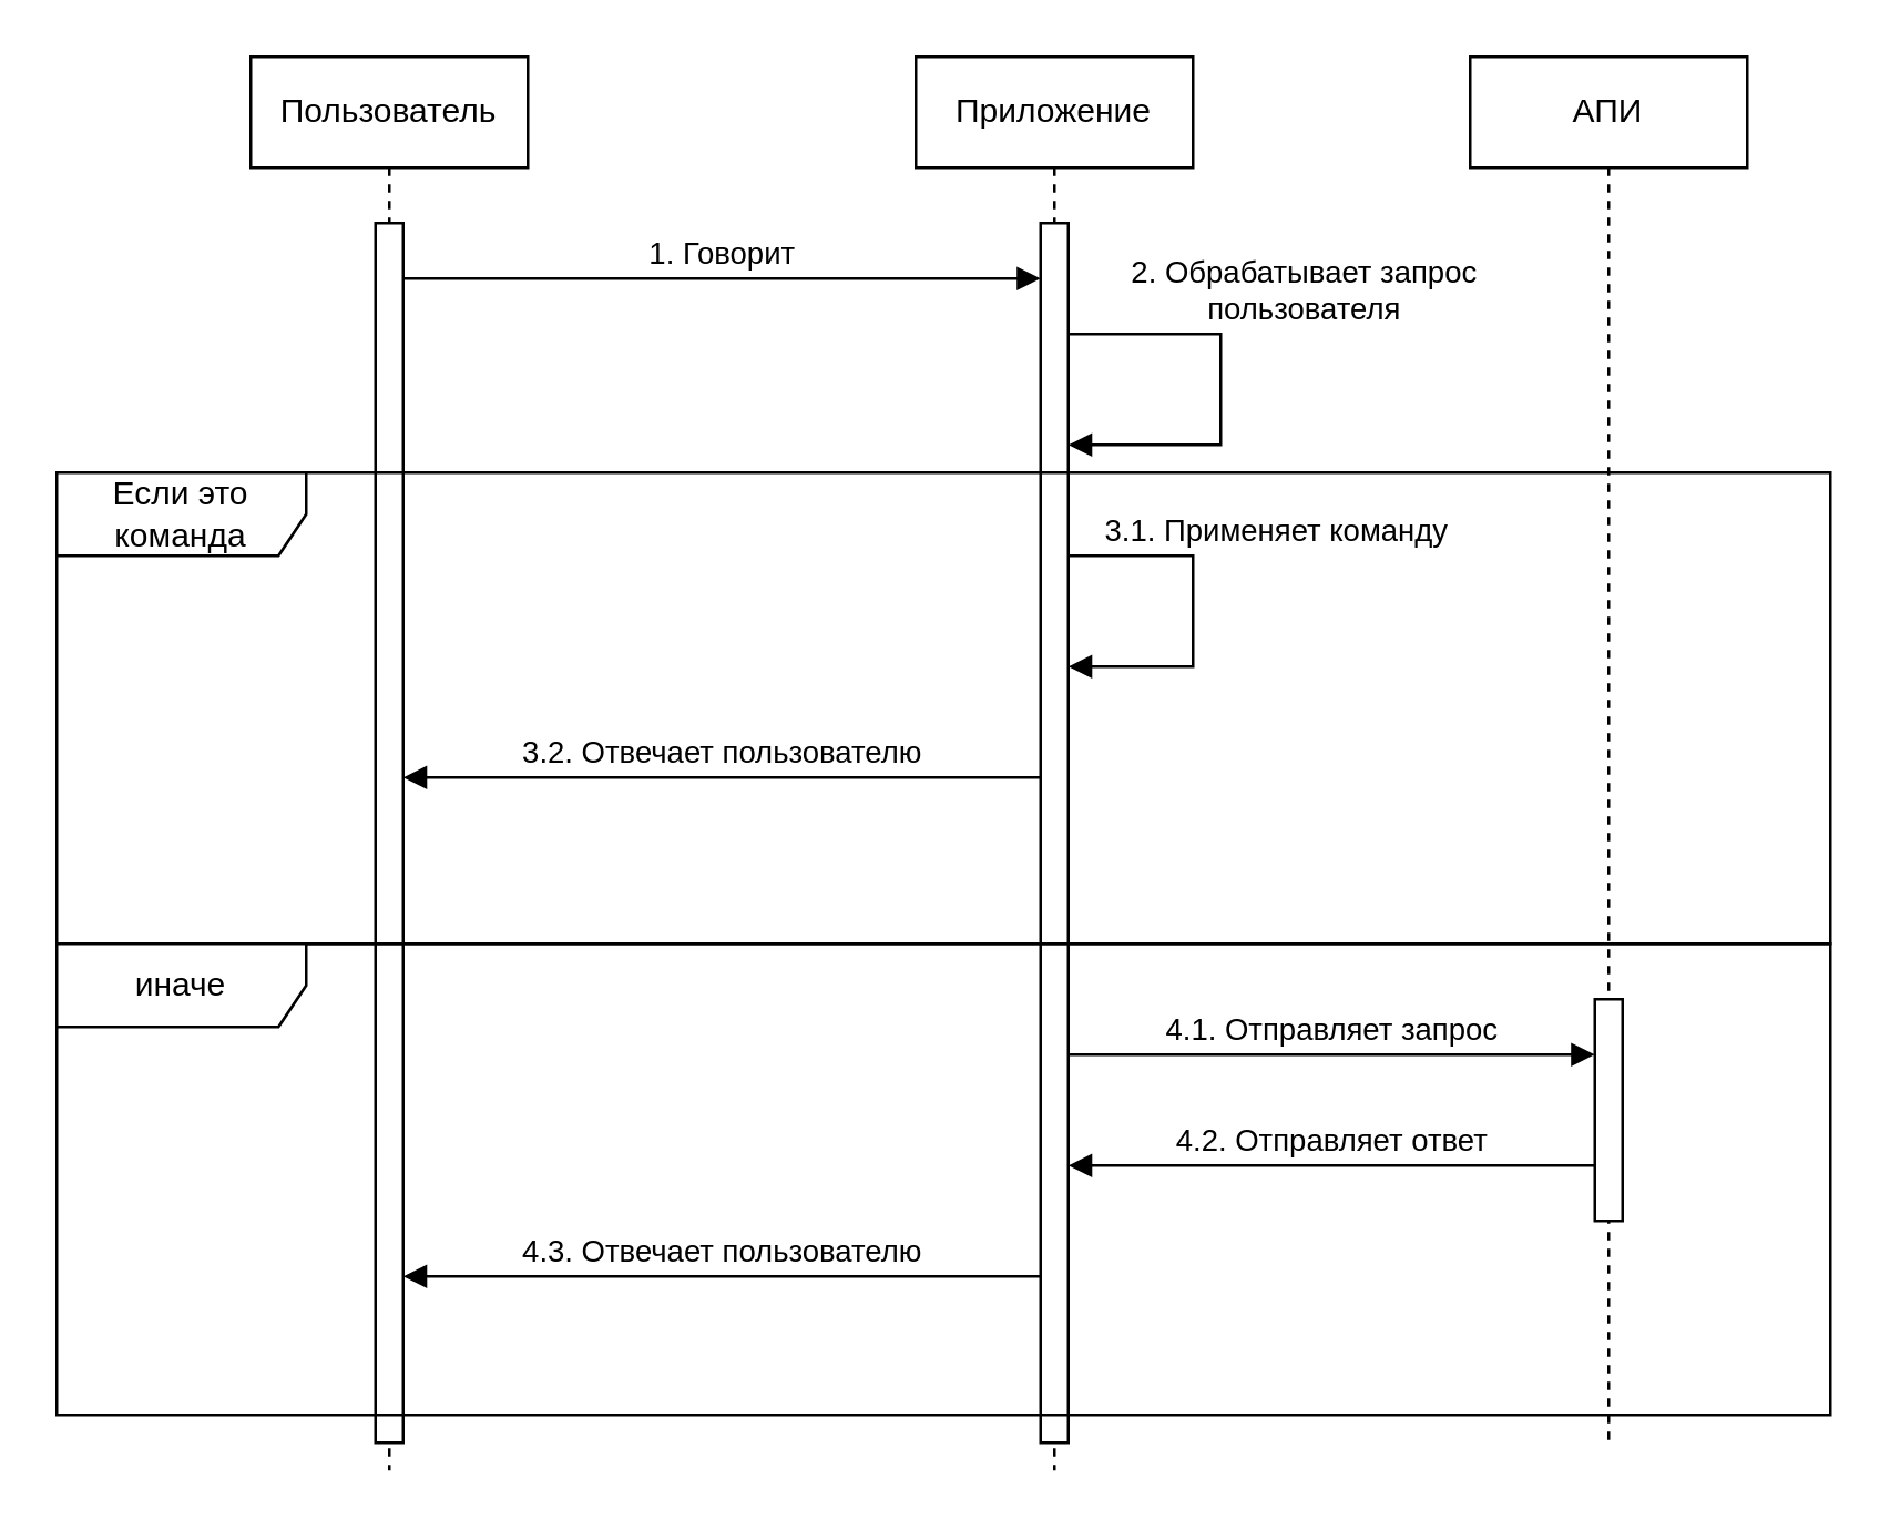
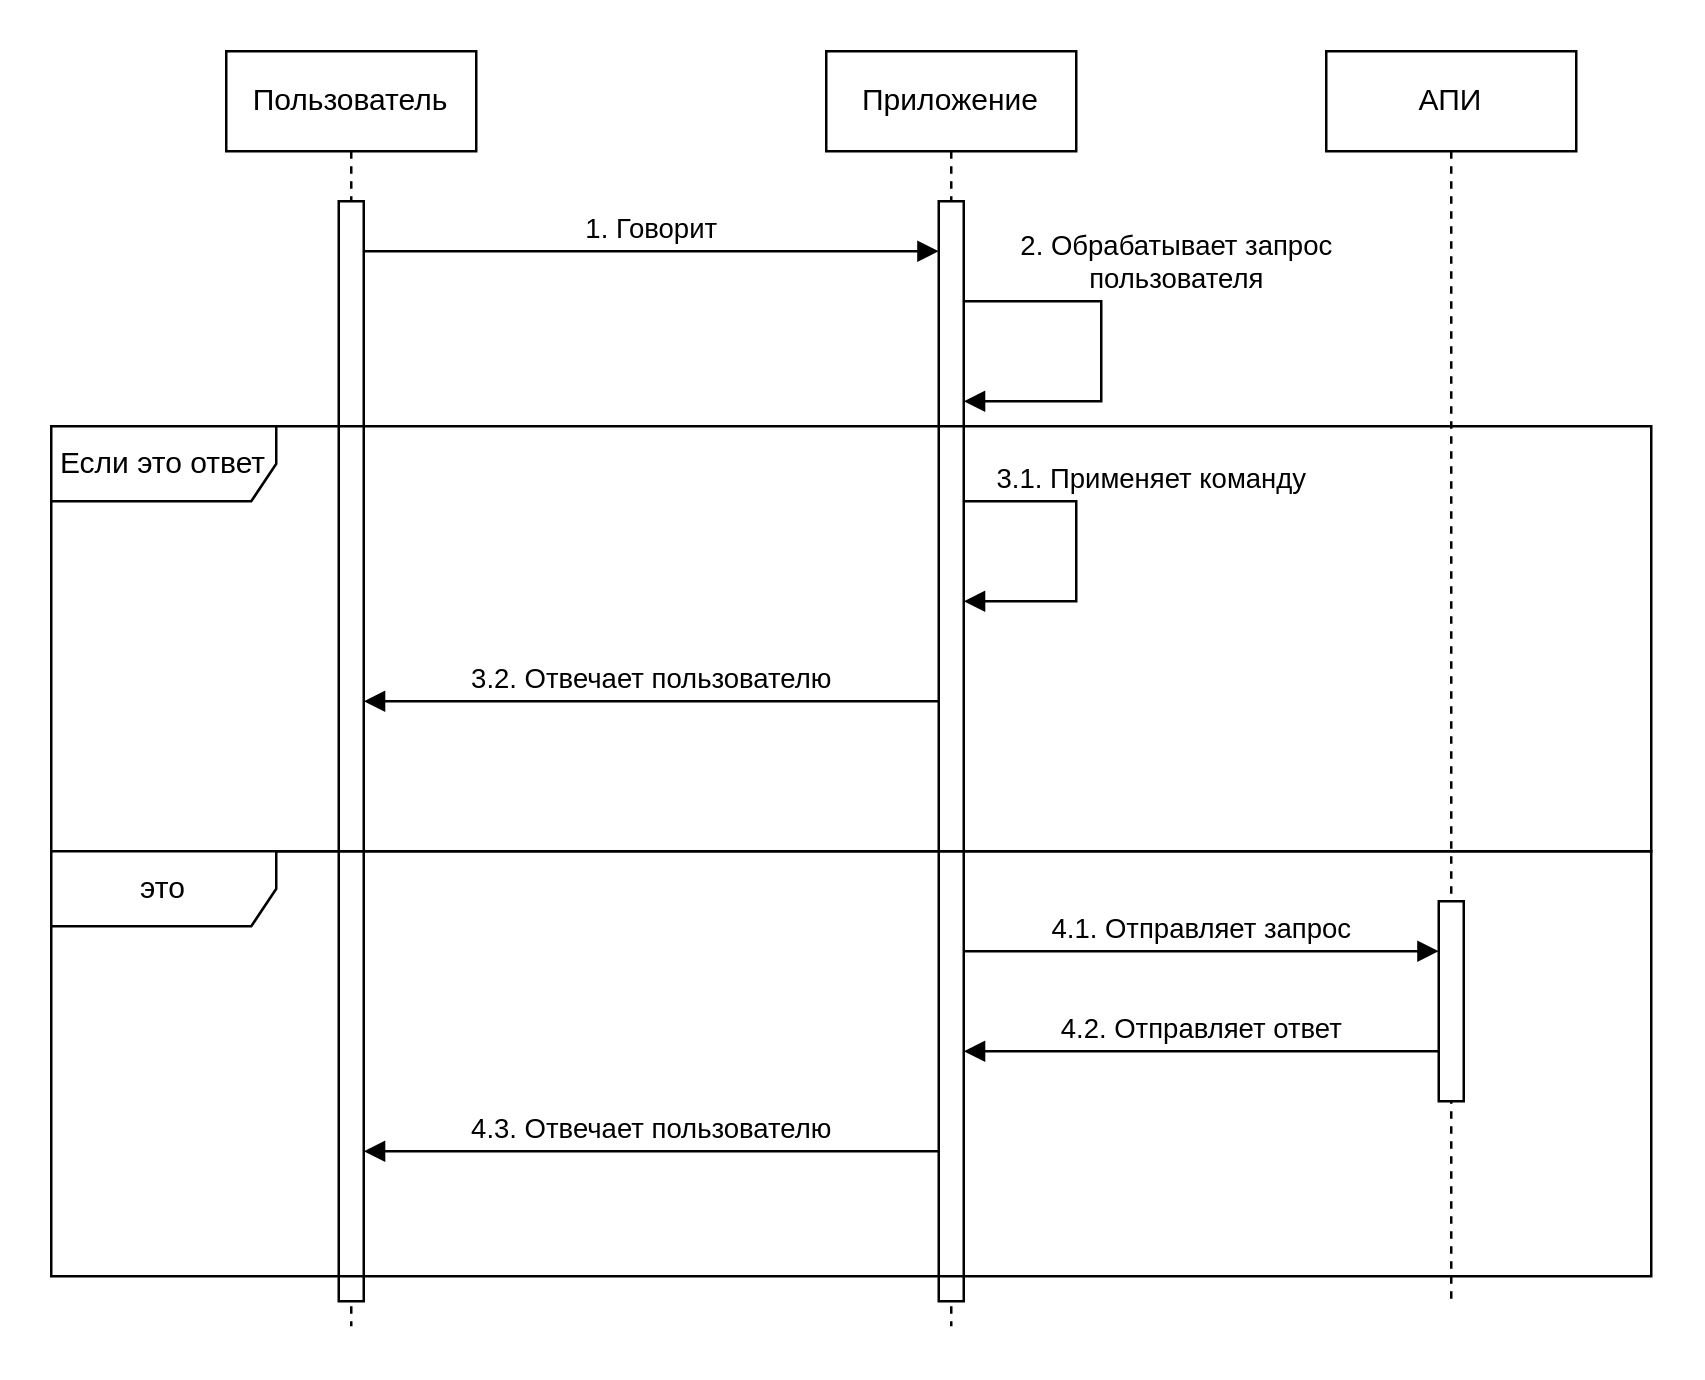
  <mxCell id="0" />
  <mxCell id="1" parent="0" />
  <mxCell id="2" value="Пользователь" style="shape=umlLifeline;perimeter=lifelinePerimeter;whiteSpace=wrap;html=1;container=1;dropTarget=0;collapsible=0;recursiveResize=0;outlineConnect=0;portConstraint=eastwest;newEdgeStyle={&quot;curved&quot;:0,&quot;rounded&quot;:0};" vertex="1" parent="1"><mxGeometry x="90" y="20" width="100" height="510" as="geometry" /></mxCell>
  <mxCell id="3" value="" style="html=1;points=[[0,0,0,0,5],[0,1,0,0,-5],[1,0,0,0,5],[1,1,0,0,-5]];perimeter=orthogonalPerimeter;outlineConnect=0;targetShapes=umlLifeline;portConstraint=eastwest;newEdgeStyle={&quot;curved&quot;:0,&quot;rounded&quot;:0};" vertex="1" parent="2"><mxGeometry x="45" y="60" width="10" height="440" as="geometry" /></mxCell>
  <mxCell id="4" value="Приложение" style="shape=umlLifeline;perimeter=lifelinePerimeter;whiteSpace=wrap;html=1;container=1;dropTarget=0;collapsible=0;recursiveResize=0;outlineConnect=0;portConstraint=eastwest;newEdgeStyle={&quot;curved&quot;:0,&quot;rounded&quot;:0};" vertex="1" parent="1"><mxGeometry x="330" y="20" width="100" height="510" as="geometry" /></mxCell>
  <mxCell id="5" value="" style="html=1;points=[[0,0,0,0,5],[0,1,0,0,-5],[1,0,0,0,5],[1,1,0,0,-5]];perimeter=orthogonalPerimeter;outlineConnect=0;targetShapes=umlLifeline;portConstraint=eastwest;newEdgeStyle={&quot;curved&quot;:0,&quot;rounded&quot;:0};" vertex="1" parent="4"><mxGeometry x="45" y="60" width="10" height="440" as="geometry" /></mxCell>
  <mxCell id="6" value="2. Обрабатывает запрос&lt;div&gt;пользователя&lt;/div&gt;" style="html=1;verticalAlign=bottom;endArrow=block;curved=0;rounded=0;" edge="1" parent="4" source="5" target="5"><mxGeometry x="-0.267" y="30" width="80" relative="1" as="geometry"><mxPoint x="80" y="90" as="sourcePoint" /><mxPoint x="160" y="90" as="targetPoint" /><Array as="points"><mxPoint x="110" y="100" /><mxPoint x="110" y="140" /></Array><mxPoint as="offset" /></mxGeometry></mxCell>
  <mxCell id="7" value="3.1. Применяет команду" style="html=1;verticalAlign=bottom;endArrow=block;curved=0;rounded=0;" edge="1" parent="4" source="5" target="5"><mxGeometry x="-0.308" y="30" width="80" relative="1" as="geometry"><mxPoint x="80" y="190" as="sourcePoint" /><mxPoint x="160" y="190" as="targetPoint" /><Array as="points"><mxPoint x="100" y="180" /><mxPoint x="100" y="220" /></Array><mxPoint as="offset" /></mxGeometry></mxCell>
  <mxCell id="8" value="АПИ" style="shape=umlLifeline;perimeter=lifelinePerimeter;whiteSpace=wrap;html=1;container=1;dropTarget=0;collapsible=0;recursiveResize=0;outlineConnect=0;portConstraint=eastwest;newEdgeStyle={&quot;curved&quot;:0,&quot;rounded&quot;:0};" vertex="1" parent="1"><mxGeometry x="530" y="20" width="100" height="500" as="geometry" /></mxCell>
  <mxCell id="9" value="" style="html=1;points=[[0,0,0,0,5],[0,1,0,0,-5],[1,0,0,0,5],[1,1,0,0,-5]];perimeter=orthogonalPerimeter;outlineConnect=0;targetShapes=umlLifeline;portConstraint=eastwest;newEdgeStyle={&quot;curved&quot;:0,&quot;rounded&quot;:0};" vertex="1" parent="8"><mxGeometry x="45" y="340" width="10" height="80" as="geometry" /></mxCell>
  <mxCell id="10" value="1. Говорит" style="html=1;verticalAlign=bottom;endArrow=block;curved=0;rounded=0;" edge="1" parent="1"><mxGeometry width="80" relative="1" as="geometry"><mxPoint x="145" y="100" as="sourcePoint" /><mxPoint x="375" y="100" as="targetPoint" /></mxGeometry></mxCell>
- <mxCell id="11" value="Если это команда" style="shape=umlFrame;whiteSpace=wrap;html=1;pointerEvents=0;width=90;height=30;" vertex="1" parent="1"><mxGeometry x="20" y="170" width="640" height="170" as="geometry" /></mxCell>
- <mxCell id="12" value="иначе" style="shape=umlFrame;whiteSpace=wrap;html=1;pointerEvents=0;width=90;height=30;" vertex="1" parent="1"><mxGeometry x="20" y="340" width="640" height="170" as="geometry" /></mxCell>
+ <mxCell id="11" value="Если это ответ" style="shape=umlFrame;whiteSpace=wrap;html=1;pointerEvents=0;width=90;height=30;" vertex="1" parent="1"><mxGeometry x="20" y="170" width="640" height="170" as="geometry" /></mxCell>
+ <mxCell id="12" value="это" style="shape=umlFrame;whiteSpace=wrap;html=1;pointerEvents=0;width=90;height=30;" vertex="1" parent="1"><mxGeometry x="20" y="340" width="640" height="170" as="geometry" /></mxCell>
  <mxCell id="13" value="3.2. Отвечает пользователю" style="html=1;verticalAlign=bottom;endArrow=block;curved=0;rounded=0;" edge="1" parent="1" source="5" target="3"><mxGeometry width="80" relative="1" as="geometry"><mxPoint x="200" y="230" as="sourcePoint" /><mxPoint x="280" y="230" as="targetPoint" /><Array as="points"><mxPoint x="260" y="280" /></Array></mxGeometry></mxCell>
  <mxCell id="14" value="4.1. Отправляет запрос" style="html=1;verticalAlign=bottom;endArrow=block;rounded=0;" edge="1" parent="1" source="5" target="9"><mxGeometry width="80" relative="1" as="geometry"><mxPoint x="395" y="210" as="sourcePoint" /><mxPoint x="395" y="250" as="targetPoint" /><Array as="points"><mxPoint x="480" y="380" /></Array><mxPoint as="offset" /></mxGeometry></mxCell>
  <mxCell id="15" value="4.2. Отправляет ответ" style="html=1;verticalAlign=bottom;endArrow=block;curved=0;rounded=0;" edge="1" parent="1" source="9" target="5"><mxGeometry width="80" relative="1" as="geometry"><mxPoint x="420" y="450" as="sourcePoint" /><mxPoint x="500" y="450" as="targetPoint" /><Array as="points"><mxPoint x="480" y="420" /></Array></mxGeometry></mxCell>
  <mxCell id="16" value="4.3. Отвечает пользователю" style="html=1;verticalAlign=bottom;endArrow=block;curved=0;rounded=0;" edge="1" parent="1" source="5" target="3"><mxGeometry width="80" relative="1" as="geometry"><mxPoint x="380" y="460" as="sourcePoint" /><mxPoint x="150" y="460" as="targetPoint" /><Array as="points"><mxPoint x="265" y="460" /></Array></mxGeometry></mxCell>
